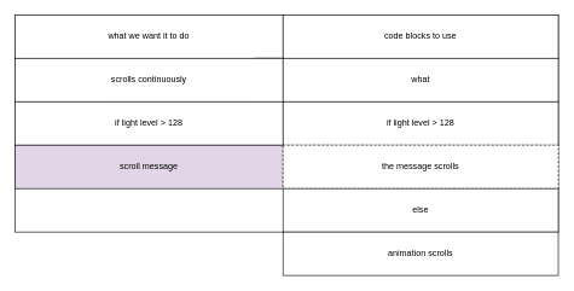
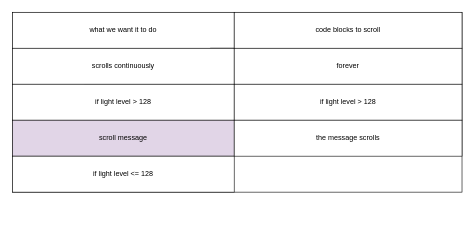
  <mxCell id="0" />
  <mxCell id="1" parent="0" />
  <mxCell id="2" value="" style="rounded=0;whiteSpace=wrap;html=1;" vertex="1" parent="1"><mxGeometry x="20" y="20" width="750" height="300" as="geometry" /></mxCell>
  <mxCell id="3" value="what we want it to do" style="rounded=0;whiteSpace=wrap;html=1;" vertex="1" parent="1"><mxGeometry x="20" y="20" width="370" height="60" as="geometry" /></mxCell>
  <mxCell id="4" style="edgeStyle=orthogonalEdgeStyle;rounded=0;orthogonalLoop=1;jettySize=auto;html=1;exitX=1;exitY=0;exitDx=0;exitDy=0;entryX=0.16;entryY=0.233;entryDx=0;entryDy=0;entryPerimeter=0;" edge="1" parent="1" source="5" target="2"><mxGeometry relative="1" as="geometry"><Array as="points"><mxPoint x="350" y="80" /><mxPoint x="350" y="140" /><mxPoint x="140" y="140" /></Array></mxGeometry></mxCell>
  <mxCell id="5" value="scrolls continuously" style="rounded=0;whiteSpace=wrap;html=1;" vertex="1" parent="1"><mxGeometry x="20" y="80" width="370" height="60" as="geometry" /></mxCell>
  <mxCell id="6" value="if light level &amp;gt; 128" style="rounded=0;whiteSpace=wrap;html=1;" vertex="1" parent="1"><mxGeometry x="20" y="140" width="370" height="60" as="geometry" /></mxCell>
  <mxCell id="7" value="scroll message" style="rounded=0;whiteSpace=wrap;html=1;fillColor=#e1d5e7;" vertex="1" parent="1"><mxGeometry x="20" y="200" width="370" height="60" as="geometry" /></mxCell>
- <mxCell id="9" value="code blocks to use" style="rounded=0;whiteSpace=wrap;html=1;" vertex="1" parent="1"><mxGeometry x="390" y="20" width="380" height="60" as="geometry" /></mxCell>
- <mxCell id="10" value="what" style="rounded=0;whiteSpace=wrap;html=1;" vertex="1" parent="1"><mxGeometry x="390" y="80" width="380" height="60" as="geometry" /></mxCell>
+ <mxCell id="8" value="if light level &amp;lt;= 128" style="rounded=0;whiteSpace=wrap;html=1;" vertex="1" parent="1"><mxGeometry x="20" y="260" width="370" height="60" as="geometry" /></mxCell>
+ <mxCell id="9" value="code blocks to scroll" style="rounded=0;whiteSpace=wrap;html=1;" vertex="1" parent="1"><mxGeometry x="390" y="20" width="380" height="60" as="geometry" /></mxCell>
+ <mxCell id="10" value="forever" style="rounded=0;whiteSpace=wrap;html=1;" vertex="1" parent="1"><mxGeometry x="390" y="80" width="380" height="60" as="geometry" /></mxCell>
  <mxCell id="11" value="if light level &amp;gt; 128" style="rounded=0;whiteSpace=wrap;html=1;" vertex="1" parent="1"><mxGeometry x="390" y="140" width="380" height="60" as="geometry" /></mxCell>
- <mxCell id="12" value="the message scrolls" style="rounded=0;whiteSpace=wrap;html=1;dashed=1;" vertex="1" parent="1"><mxGeometry x="390" y="200" width="380" height="60" as="geometry" /></mxCell>
- <mxCell id="13" value="else" style="rounded=0;whiteSpace=wrap;html=1;" vertex="1" parent="1"><mxGeometry x="390" y="260" width="380" height="60" as="geometry" /></mxCell>
- <mxCell id="14" value="animation scrolls" style="rounded=0;whiteSpace=wrap;html=1;" vertex="1" parent="1"><mxGeometry x="390" y="320" width="380" height="60" as="geometry" /></mxCell>
+ <mxCell id="12" value="the message scrolls" style="rounded=0;whiteSpace=wrap;html=1;" vertex="1" parent="1"><mxGeometry x="390" y="200" width="380" height="60" as="geometry" /></mxCell>
